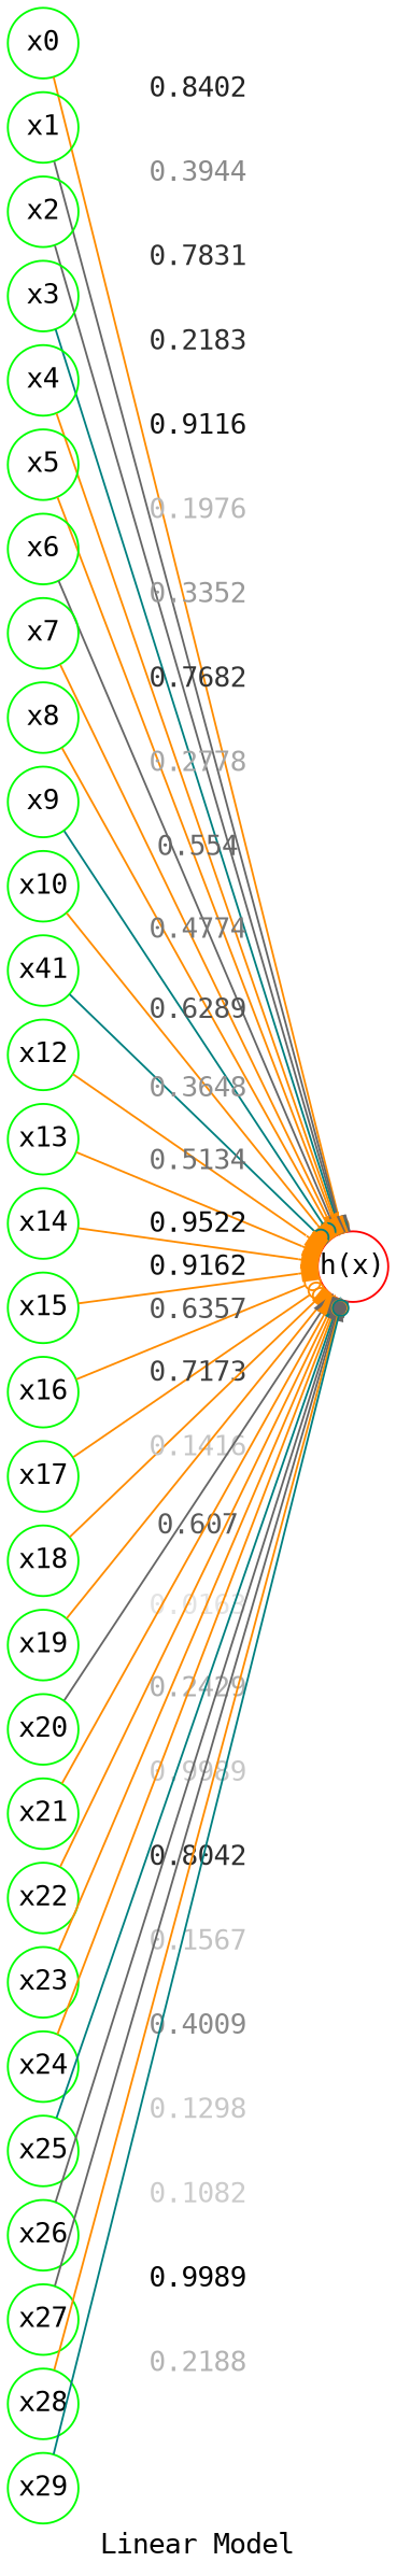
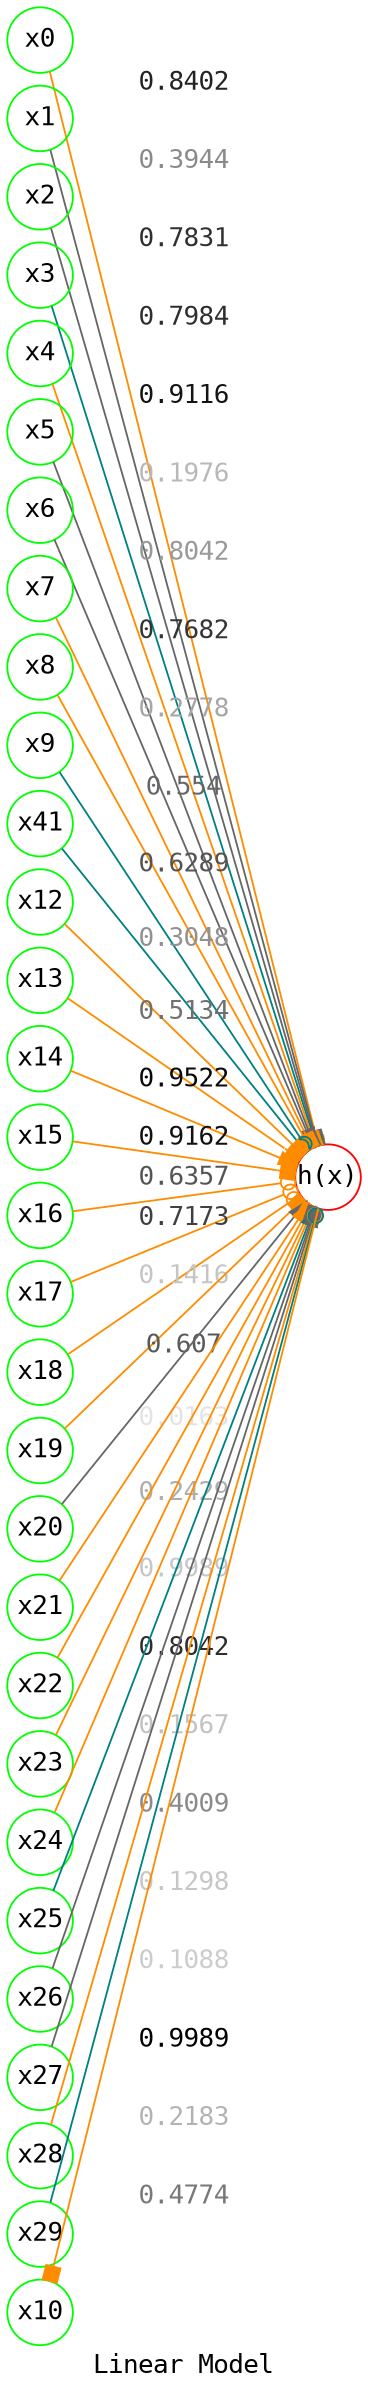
  digraph {
    fontname="DejaVu Sans Mono"
    label="Linear Model"
    nodesep=0.1
    rankdir=LR
    ranksep=1.0
    splines=line
    node [color=green fixedsize=true fontname="DejaVu Sans Mono" lblstyle="font=\huge" shape=circle style=solid]
    edge [arrowhead=box color=darkorange fontcolor="0 0 0.54" fontname="DejaVu Sans Mono" lblstyle="text=black!20"]
    x0 [texlbl="$x_0$"]
    x1 [texlbl="$x_{1}$"]
    x2 [texlbl="$x_{2}$"]
    x3 [texlbl="$x_{3}$"]
    x4 [texlbl="$x_{4}$"]
    x5 [texlbl="$x_{5}$"]
    x6 [texlbl="$x_{6}$"]
    x7 [texlbl="$x_{7}$"]
    x8 [texlbl="$x_{8}$"]
    x9 [texlbl="$x_{9}$"]
    x10 [texlbl="$x_{10}$"]
    n12 [label=x41 texlbl="$x_{11}$"]
    x12 [texlbl="$x_{12}$"]
    x13 [texlbl="$x_{13}$"]
    x14 [texlbl="$x_{14}$"]
    x15 [texlbl="$x_{15}$"]
    x16 [texlbl="$x_{16}$"]
    x17 [texlbl="$x_{17}$"]
    x18 [texlbl="$x_{18}$"]
    x19 [texlbl="$x_{19}$"]
    x20 [texlbl="$x_{20}$"]
    x21 [texlbl="$x_{21}$"]
    x22 [texlbl="$x_{22}$"]
    x23 [texlbl="$x_{23}$"]
    x24 [texlbl="$x_{24}$"]
    x25 [texlbl="$x_{25}$"]
    x26 [texlbl="$x_{26}$"]
    x27 [texlbl="$x_{27}$"]
    x28 [texlbl="$x_{28}$"]
    x29 [texlbl="$x_{29}$"]
    n31 [color=red label="h(x)" texlbl="$h(\mathbf{x})$" lblstyle=""]
    subgraph sub_1 {
      rank=same
      x0
      x1
      x2
      x3
      x4
      x5
      x6
      x7
      x8
      x9
      x10
      n12
      x12
      x13
      x14
      x15
      x16
      x17
      x18
      x19
      x20
      x21
      x22
      x23
      x24
      x25
      x26
      x27
      x28
      x29
    }
    subgraph sub_2 {
      n31
    }
    x0 -> n31 [arrowhead=odot fontcolor="0 0 0.14" label=0.8402 lblstyle="text=black!90"]
    x1 -> n31 [color=gray40 label=0.3944 lblstyle="text=black!50"]
    x2 -> n31 [color=gray40 fontcolor="0 0 0.19" label=0.7831 lblstyle="text=black!80"]
-   x3 -> n31 [arrowhead=odot color=teal fontcolor="0 0 0.18" label=0.2183 lblstyle="text=black!80"]
+   x3 -> n31 [arrowhead=odot color=teal fontcolor="0 0 0.18" label=0.7984 lblstyle="text=black!80"]
    x4 -> n31 [fontcolor="0 0 0.08" label=0.9116 lblstyle="text=black!90"]
-   x5 -> n31 [arrowhead=normal fontcolor="0 0 0.72" label=0.1976 lblstyle="text=black!30"]
-   x6 -> n31 [color=gray40 fontcolor="0 0 0.6" label=0.3352 lblstyle="text=black!40"]
+   x5 -> n31 [arrowhead=normal color=gray40 fontcolor="0 0 0.72" label=0.1976 lblstyle="text=black!30"]
+   x6 -> n31 [color=gray40 fontcolor="0 0 0.6" label=0.8042 lblstyle="text=black!40"]
    x7 -> n31 [fontcolor="0 0 0.21" label=0.7682 lblstyle="text=black!80"]
    x8 -> n31 [arrowhead=odot fontcolor="0 0 0.65" label=0.2778 lblstyle="text=black!30"]
    x9 -> n31 [arrowhead=odot color=teal fontcolor="0 0 0.4" label=0.554 lblstyle="text=black!60"]
-   x10 -> n31 [fontcolor="0 0 0.47" label=0.4774 lblstyle="text=black!50"]
+   n31 -> x10 [fontcolor="0 0 0.47" label=0.4774 lblstyle="text=black!50"]
    n12 -> n31 [arrowhead=odot color=teal fontcolor="0 0 0.33" label=0.6289 lblstyle="text=black!70"]
-   x12 -> n31 [fontcolor="0 0 0.57" label=0.3648 lblstyle="text=black!40"]
+   x12 -> n31 [fontcolor="0 0 0.57" label=0.3048 lblstyle="text=black!40"]
    x13 -> n31 [fontcolor="0 0 0.44" label=0.5134 lblstyle="text=black!60"]
-   x14 -> n31 [fontcolor="0 0 0.04" label=0.9522 lblstyle="text=black!100"]
+   x14 -> n31 [arrowhead=normal fontcolor="0 0 0.04" label=0.9522 lblstyle="text=black!100"]
    x15 -> n31 [fontcolor="0 0 0.07" label=0.9162 lblstyle="text=black!90"]
    x16 -> n31 [arrowhead=odot fontcolor="0 0 0.33" label=0.6357 lblstyle="text=black!70"]
    x17 -> n31 [arrowhead=odot fontcolor="0 0 0.25" label=0.7173 lblstyle="text=black!70"]
    x18 -> n31 [arrowhead=odot fontcolor="0 0 0.77" label=0.1416]
    x19 -> n31 [fontcolor="0 0 0.35" label=0.607 lblstyle="text=black!60"]
    x20 -> n31 [arrowhead=normal color=gray40 fontcolor="0 0 0.89" label=0.0163 lblstyle="text=black!10"]
    x21 -> n31 [arrowhead=normal fontcolor="0 0 0.68" label=0.2429 lblstyle="text=black!30"]
    x22 -> n31 [fontcolor="0 0 0.78" label=0.9989]
    x23 -> n31 [fontcolor="0 0 0.18" label=0.8042 lblstyle="text=black!80"]
    x24 -> n31 [arrowhead=odot fontcolor="0 0 0.76" label=0.1567]
    x25 -> n31 [arrowhead=normal color=teal label=0.4009 lblstyle="text=black!50"]
    x26 -> n31 [color=gray40 fontcolor="0 0 0.78" label=0.1298]
-   x27 -> n31 [arrowhead=normal color=gray40 fontcolor="0 0 0.8" label=0.1082]
+   x27 -> n31 [arrowhead=normal color=gray40 fontcolor="0 0 0.8" label=0.1088]
    x28 -> n31 [arrowhead=odot fontcolor="0 0 0" label=0.9989 lblstyle="text=black!100"]
-   x29 -> n31 [arrowhead=odot color=teal fontcolor="0 0 0.7" label=0.2188 lblstyle="text=black!30"]
+   x29 -> n31 [arrowhead=odot color=teal fontcolor="0 0 0.7" label=0.2183 lblstyle="text=black!30"]
  }
